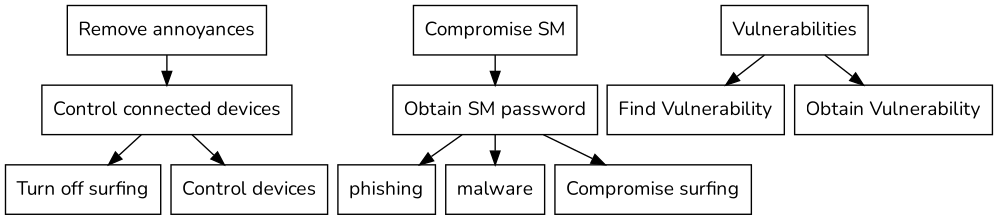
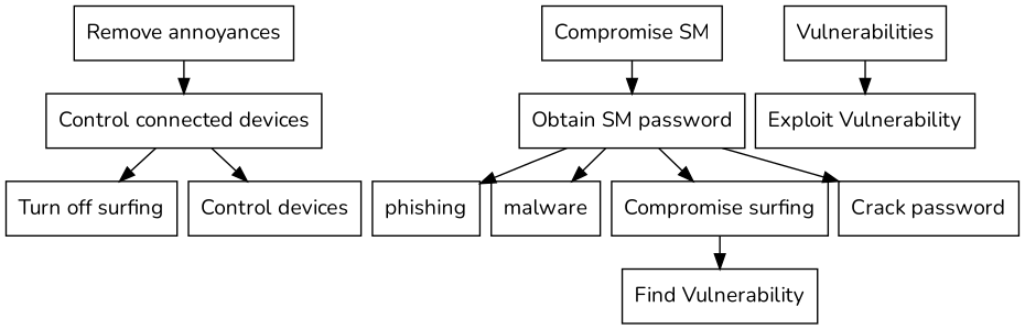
  digraph {
    fontname=Nunito
    nodesep=0.1
    ranksep=0.3
    node [fontname=Nunito shape=rectangle]
    edge [fontname=Nunito]
    n1 [label="Remove annoyances" shape=AND]
    n2 [label="Control connected devices" shape=OR]
    n3 [label="Compromise SM" shape=OR]
    n4 [label="Obtain SM password" shape=OR]
    n5 [label="Turn off surfing"]
    n6 [label="Control devices"]
    phishing
    malware
    n9 [label="Compromise surfing"]
+   n10 [label="Crack password"]
    n11 [label=Vulnerabilities shape=AND]
    n12 [label="Find Vulnerability"]
-   n13 [label="Obtain Vulnerability"]
+   n13 [label="Exploit Vulnerability"]
    n1 -> n2
    n2 -> n5
    n2 -> n6
    n3 -> n4
    n4 -> phishing
    n4 -> malware
    n4 -> n9
-   n11 -> n12
+   n4 -> n10
+   n9 -> n12
    n11 -> n13
  }
